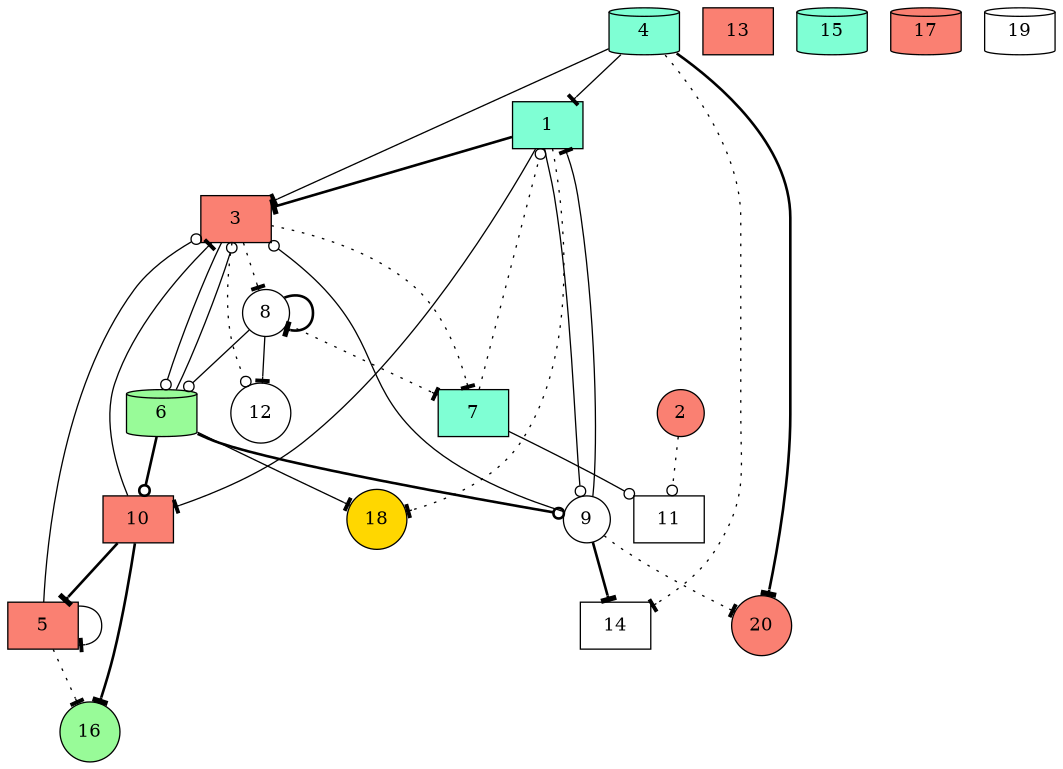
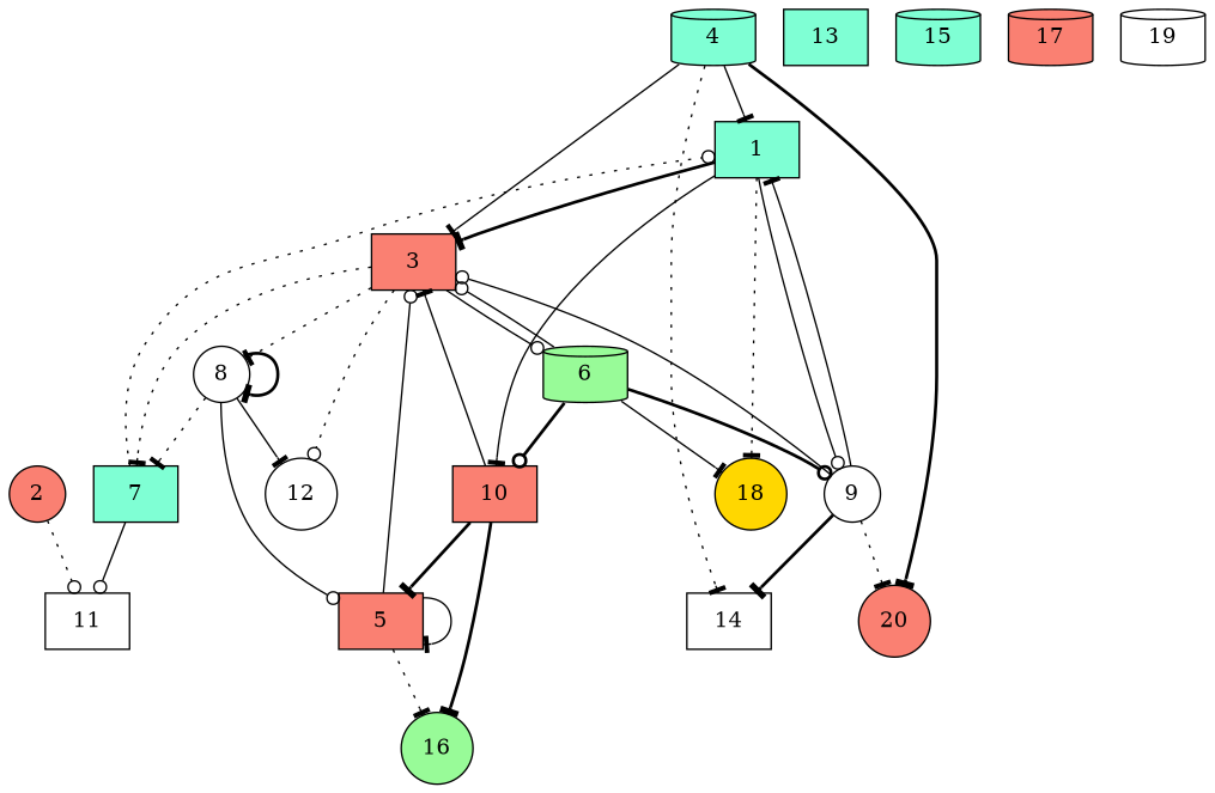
  digraph {
    node [fillcolor=salmon shape=box style=filled]
    edge [arrowhead=tee style=solid]
    1 [fillcolor=aquamarine]
    3
    9 [fillcolor=white shape=circle]
    10
    18 [fillcolor=gold shape=circle]
    6 [fillcolor=palegreen shape=cylinder]
    7 [fillcolor=aquamarine]
    8 [fillcolor=white shape=circle]
    12 [fillcolor=white shape=circle]
    14 [fillcolor=white]
    20 [shape=circle]
    5
    16 [fillcolor=palegreen shape=circle]
    11 [fillcolor=white]
    2 [shape=circle]
    4 [fillcolor=aquamarine shape=cylinder]
-   13
+   13 [fillcolor=aquamarine]
    15 [fillcolor=aquamarine shape=cylinder]
    17 [shape=cylinder]
    19 [fillcolor=white shape=cylinder]
    1 -> 3 [style=bold]
    1 -> 9 [arrowhead=odot]
    1 -> 10
    1 -> 18 [style=dotted]
    3 -> 6 [arrowhead=odot]
    3 -> 7 [style=dotted]
    3 -> 8 [style=dotted]
    3 -> 12 [arrowhead=odot style=dotted]
    9 -> 1
    9 -> 3 [arrowhead=odot]
    9 -> 14 [style=bold]
    9 -> 20 [style=dotted]
    10 -> 3
    10 -> 5 [style=bold]
    10 -> 16 [style=bold]
    6 -> 3 [arrowhead=odot]
    6 -> 9 [arrowhead=odot style=bold]
    6 -> 10 [arrowhead=odot style=bold]
    6 -> 18
    7 -> 1 [arrowhead=odot style=dotted]
    7 -> 11 [arrowhead=odot]
-   8 -> 6 [arrowhead=odot]
+   8 -> 5 [arrowhead=odot]
    8 -> 7 [style=dotted]
    8 -> 8 [style=bold]
    8 -> 12
    5 -> 3 [arrowhead=odot]
    5 -> 5
    5 -> 16 [style=dotted]
    2 -> 11 [arrowhead=odot style=dotted]
    4 -> 1
    4 -> 3
    4 -> 14 [style=dotted]
    4 -> 20 [style=bold]
  }
